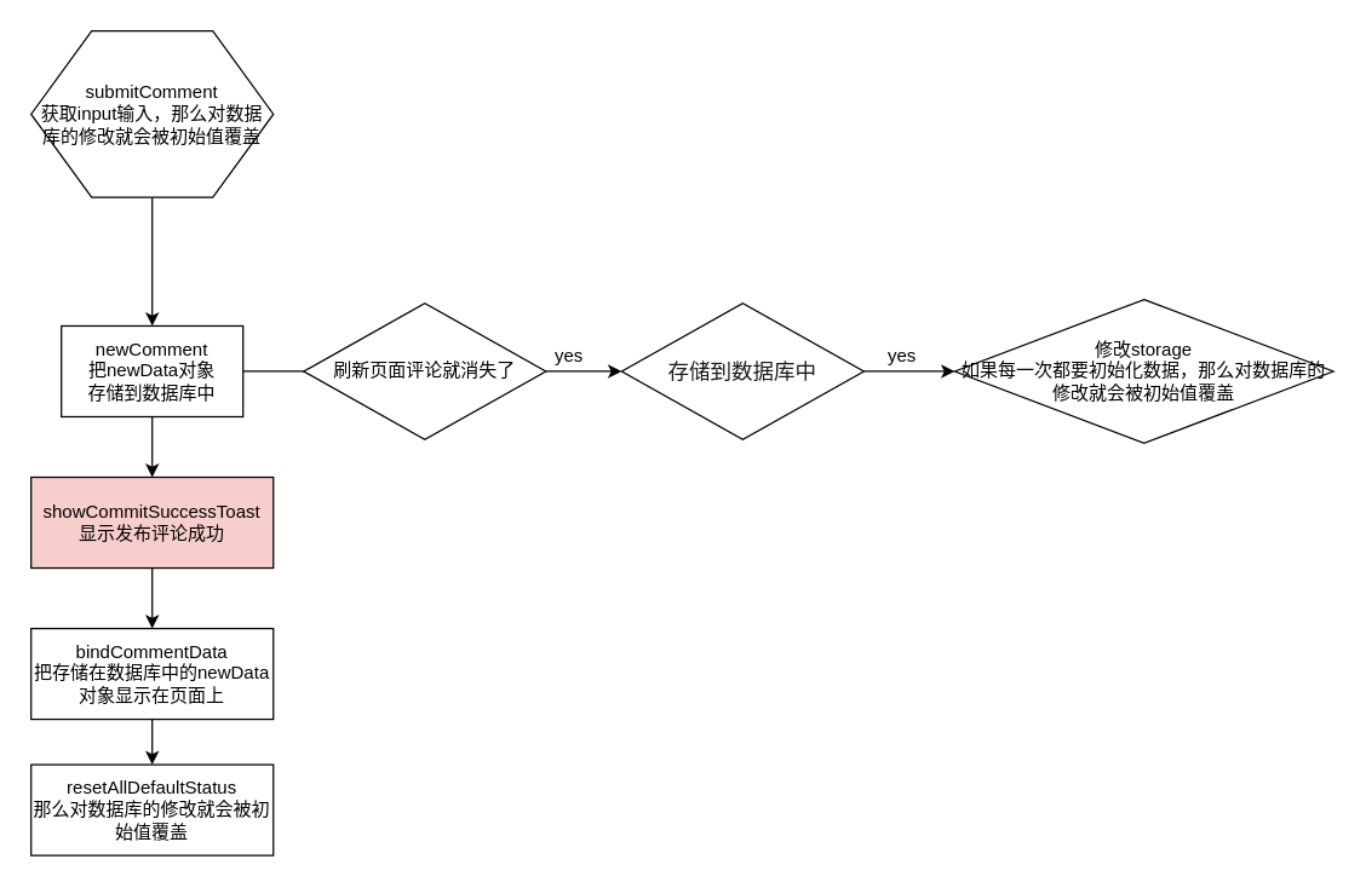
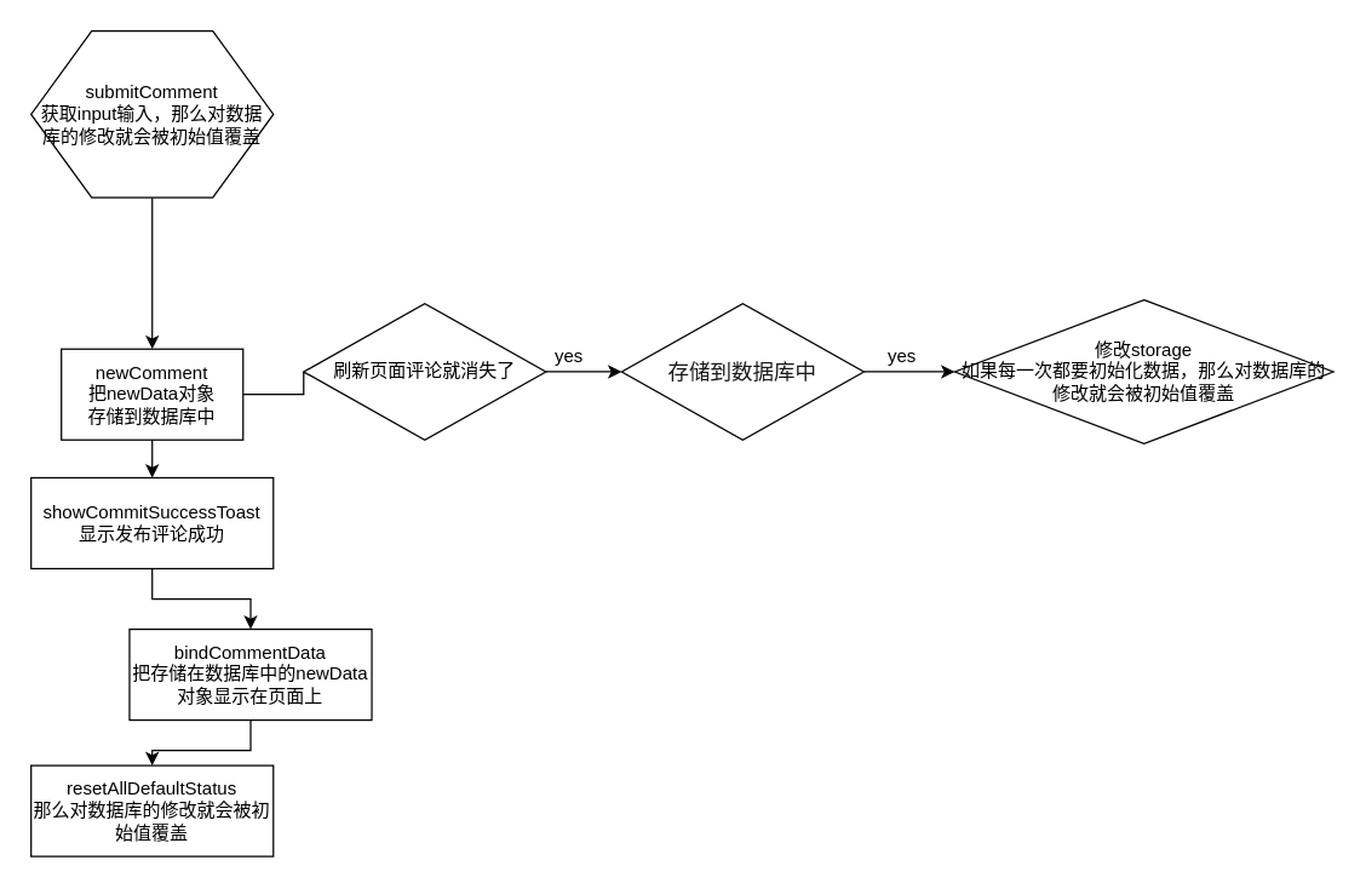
  <mxCell id="0" />
  <mxCell id="1" parent="0" />
  <mxCell id="2" value="" style="edgeStyle=orthogonalEdgeStyle;rounded=0;orthogonalLoop=1;jettySize=auto;html=1;" edge="1" parent="1" source="3"><mxGeometry relative="1" as="geometry"><mxPoint x="240" y="245" as="targetPoint" /></mxGeometry></mxCell>
- <mxCell id="3" value="newComment&lt;br&gt;把newData对象&lt;br&gt;存储到数据库中" style="rounded=0;whiteSpace=wrap;html=1;" parent="1" vertex="1"><mxGeometry x="40" y="215" width="120" height="60" as="geometry" /></mxCell>
+ <mxCell id="3" value="newComment&lt;br&gt;把newData对象&lt;br&gt;存储到数据库中" style="rounded=0;whiteSpace=wrap;html=1;" parent="1" vertex="1"><mxGeometry x="40" y="230" width="120" height="60" as="geometry" /></mxCell>
  <mxCell id="4" value="" style="edgeStyle=orthogonalEdgeStyle;rounded=0;orthogonalLoop=1;jettySize=auto;html=1;" parent="1" source="5" target="7" edge="1"><mxGeometry relative="1" as="geometry" /></mxCell>
- <mxCell id="5" value="showCommitSuccessToast&lt;br&gt;显示发布评论成功" style="rounded=0;whiteSpace=wrap;html=1;fillColor=#f8cecc;" parent="1" vertex="1"><mxGeometry x="20" y="315" width="160" height="60" as="geometry" /></mxCell>
+ <mxCell id="5" value="showCommitSuccessToast&lt;br&gt;显示发布评论成功" style="rounded=0;whiteSpace=wrap;html=1;" parent="1" vertex="1"><mxGeometry x="20" y="315" width="160" height="60" as="geometry" /></mxCell>
  <mxCell id="6" value="" style="edgeStyle=orthogonalEdgeStyle;rounded=0;orthogonalLoop=1;jettySize=auto;html=1;" parent="1" source="7" target="8" edge="1"><mxGeometry relative="1" as="geometry" /></mxCell>
- <mxCell id="7" value="bindCommentData&lt;br&gt;把存储在数据库中的newData对象显示在页面上" style="rounded=0;whiteSpace=wrap;html=1;" parent="1" vertex="1"><mxGeometry x="20" y="415" width="160" height="60" as="geometry" /></mxCell>
+ <mxCell id="7" value="bindCommentData&lt;br&gt;把存储在数据库中的newData对象显示在页面上" style="rounded=0;whiteSpace=wrap;html=1;" parent="1" vertex="1"><mxGeometry x="85" y="415" width="160" height="60" as="geometry" /></mxCell>
  <mxCell id="8" value="resetAllDefaultStatus&lt;br&gt;那么对数据库的修改就会被初始值覆盖" style="rounded=0;whiteSpace=wrap;html=1;" parent="1" vertex="1"><mxGeometry x="20" y="505" width="160" height="60" as="geometry" /></mxCell>
  <mxCell id="9" value="" style="edgeStyle=orthogonalEdgeStyle;rounded=0;orthogonalLoop=1;jettySize=auto;html=1;" parent="1" source="3" target="5" edge="1"><mxGeometry relative="1" as="geometry" /></mxCell>
  <mxCell id="10" value="" style="edgeStyle=orthogonalEdgeStyle;rounded=0;orthogonalLoop=1;jettySize=auto;html=1;" parent="1" source="12" target="3" edge="1"><mxGeometry relative="1" as="geometry" /></mxCell>
  <mxCell id="11" value="" style="group" parent="1" vertex="1" connectable="0"><mxGeometry x="20" y="20" width="160" height="110" as="geometry" /></mxCell>
  <mxCell id="12" value="submitComment&lt;br&gt;获取input输入，那么对数据库的修改就会被初始值覆盖" style="shape=hexagon;perimeter=hexagonPerimeter2;whiteSpace=wrap;html=1;" parent="11" vertex="1"><mxGeometry width="160" height="110" as="geometry" /></mxCell>
  <mxCell id="13" value="" style="edgeStyle=orthogonalEdgeStyle;rounded=0;orthogonalLoop=1;jettySize=auto;html=1;" edge="1" parent="1" source="14" target="16"><mxGeometry relative="1" as="geometry" /></mxCell>
  <mxCell id="14" value="刷新页面评论就消失了" style="rhombus;whiteSpace=wrap;html=1;" parent="1" vertex="1"><mxGeometry x="200" y="200" width="160" height="90" as="geometry" /></mxCell>
  <mxCell id="15" value="" style="edgeStyle=orthogonalEdgeStyle;rounded=0;orthogonalLoop=1;jettySize=auto;html=1;" edge="1" parent="1" source="16" target="17"><mxGeometry relative="1" as="geometry" /></mxCell>
  <mxCell id="16" value="&lt;span style=&quot;color: rgba(0 , 0 , 0 , 0.9) ; font-family: , &amp;#34;blinkmacsystemfont&amp;#34; , &amp;#34;helvetica neue&amp;#34; , &amp;#34;pingfang sc&amp;#34; , &amp;#34;hiragino sans gb&amp;#34; , &amp;#34;microsoft yahei ui&amp;#34; , &amp;#34;microsoft yahei&amp;#34; , &amp;#34;arial&amp;#34; , sans-serif ; font-size: 14px ; text-align: left ; white-space: normal ; background-color: rgb(255 , 255 , 255)&quot;&gt;存储到数据库中&lt;/span&gt;" style="rhombus;whiteSpace=wrap;html=1;" vertex="1" parent="1"><mxGeometry x="410" y="200" width="160" height="90" as="geometry" /></mxCell>
  <mxCell id="17" value="修改storage&lt;br&gt;如果每一次都要初始化数据，那么对数据库的修改就会被初始值覆盖" style="rhombus;whiteSpace=wrap;html=1;" vertex="1" parent="1"><mxGeometry x="630" y="197.5" width="250" height="95" as="geometry" /></mxCell>
  <mxCell id="18" value="yes" style="text;html=1;align=center;verticalAlign=middle;resizable=0;points=[];autosize=1;" vertex="1" parent="1"><mxGeometry x="580" y="225" width="30" height="20" as="geometry" /></mxCell>
  <mxCell id="19" value="yes" style="text;html=1;align=center;verticalAlign=middle;resizable=0;points=[];autosize=1;" vertex="1" parent="1"><mxGeometry x="360" y="225" width="30" height="20" as="geometry" /></mxCell>
